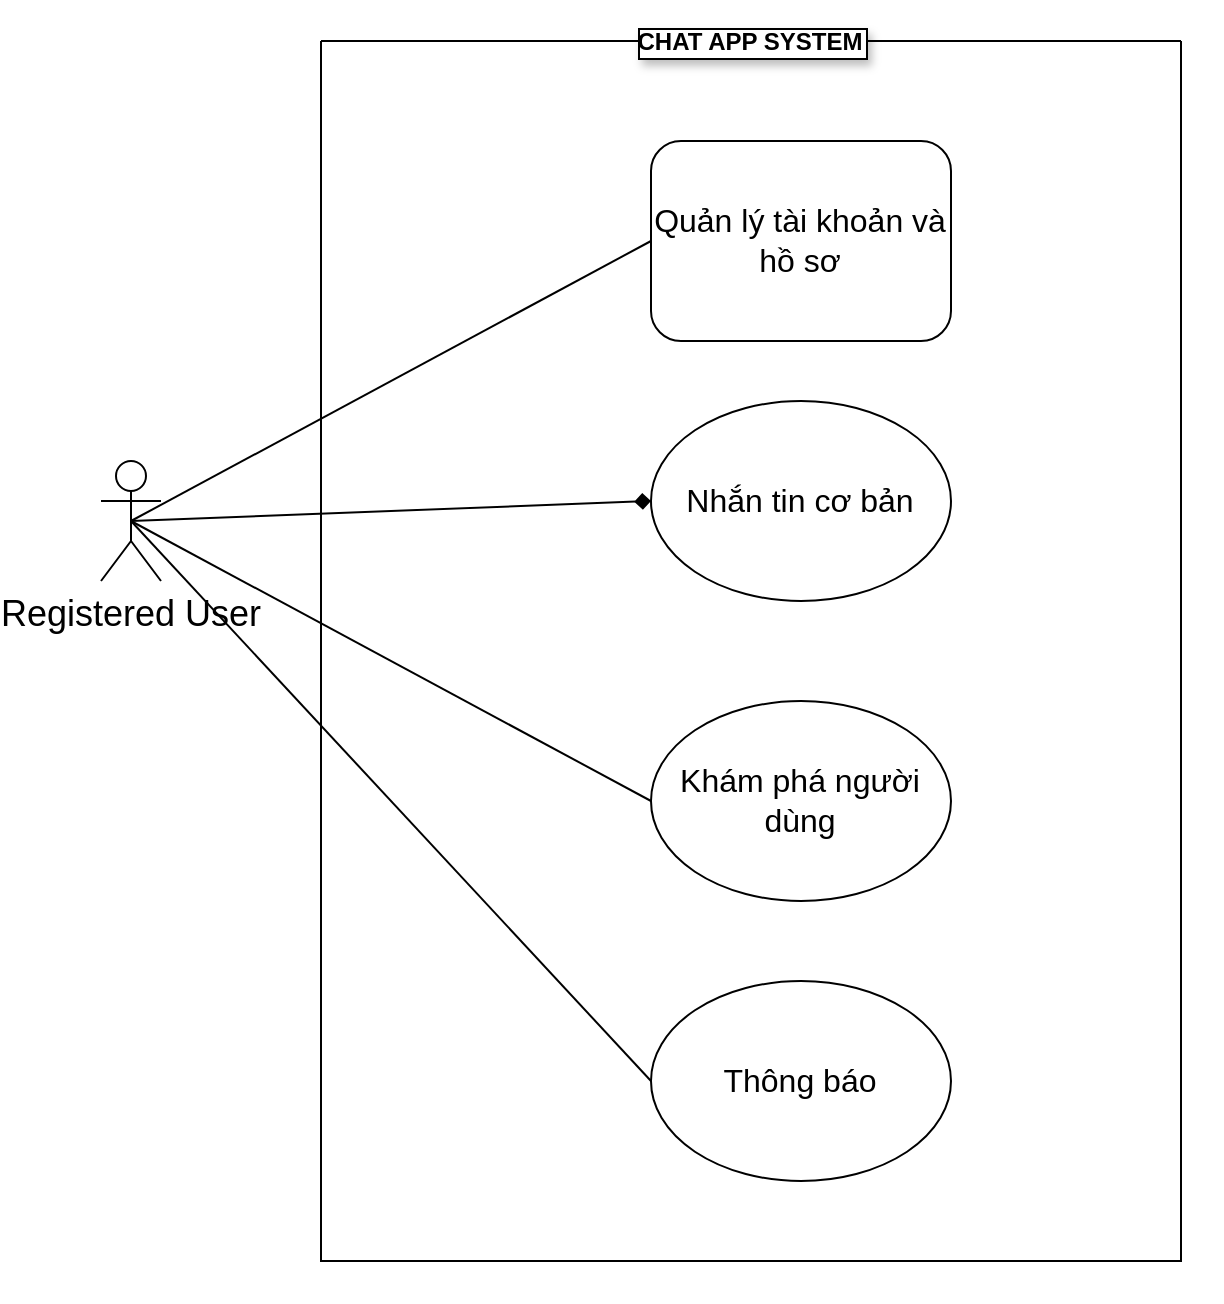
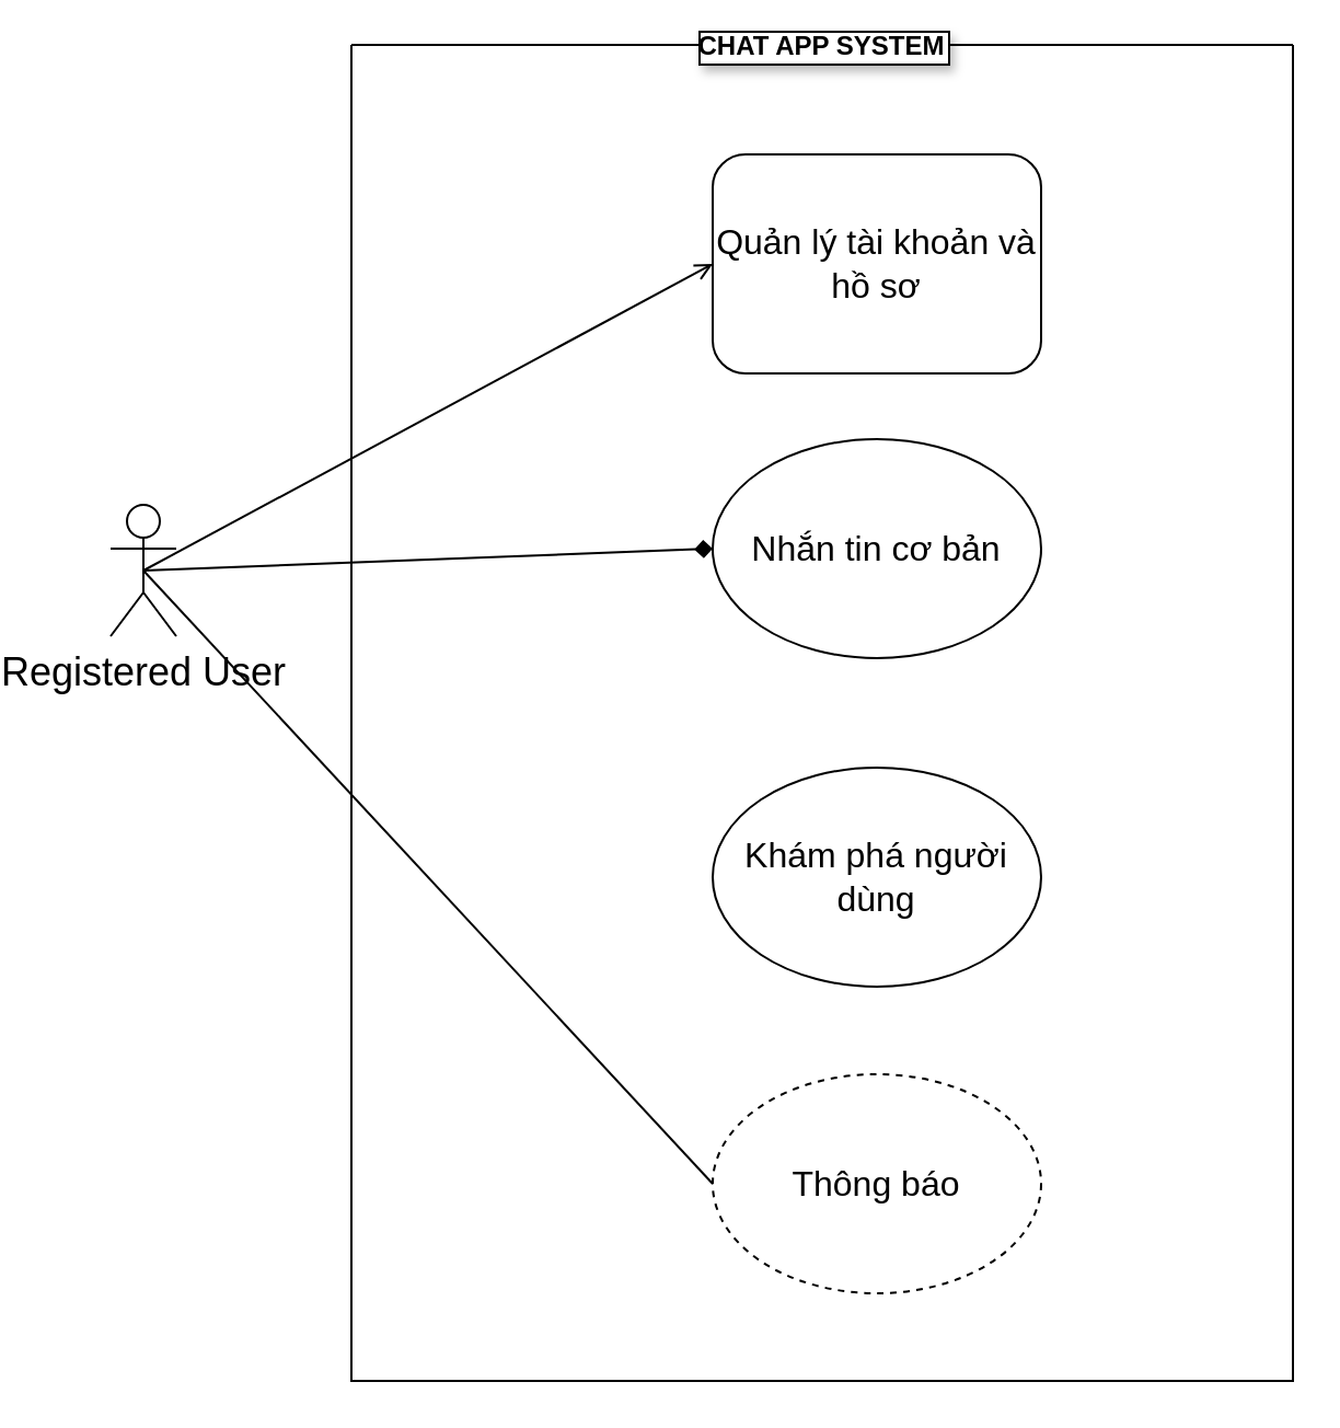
  <mxCell id="0" />
  <mxCell id="1" parent="0" />
- <mxCell id="2" style="rounded=0;orthogonalLoop=1;jettySize=auto;html=1;exitX=0.5;exitY=0.5;exitDx=0;exitDy=0;exitPerimeter=0;entryX=0;entryY=0.5;entryDx=0;entryDy=0;endArrow=none;startFill=0;" edge="1" parent="1" source="6" target="8"><mxGeometry relative="1" as="geometry" /></mxCell>
+ <mxCell id="2" style="rounded=0;orthogonalLoop=1;jettySize=auto;html=1;exitX=0.5;exitY=0.5;exitDx=0;exitDy=0;exitPerimeter=0;entryX=0;entryY=0.5;entryDx=0;entryDy=0;endArrow=open;startFill=0;" edge="1" parent="1" source="6" target="8"><mxGeometry relative="1" as="geometry" /></mxCell>
  <mxCell id="3" style="rounded=0;orthogonalLoop=1;jettySize=auto;html=1;exitX=0.5;exitY=0.5;exitDx=0;exitDy=0;exitPerimeter=0;entryX=0;entryY=0.5;entryDx=0;entryDy=0;endArrow=diamond;startFill=0;" edge="1" parent="1" source="6" target="9"><mxGeometry relative="1" as="geometry" /></mxCell>
- <mxCell id="4" style="rounded=0;orthogonalLoop=1;jettySize=auto;html=1;exitX=0.5;exitY=0.5;exitDx=0;exitDy=0;exitPerimeter=0;entryX=0;entryY=0.5;entryDx=0;entryDy=0;endArrow=none;startFill=0;" edge="1" parent="1" source="6" target="11"><mxGeometry relative="1" as="geometry" /></mxCell>
  <mxCell id="5" style="rounded=0;orthogonalLoop=1;jettySize=auto;html=1;exitX=0.5;exitY=0.5;exitDx=0;exitDy=0;exitPerimeter=0;entryX=0;entryY=0.5;entryDx=0;entryDy=0;endArrow=none;startFill=0;" edge="1" parent="1" source="6" target="10"><mxGeometry relative="1" as="geometry" /></mxCell>
  <mxCell id="6" value="&lt;span style=&quot;font-size: 18px;&quot;&gt;Registered User&lt;/span&gt;" style="shape=umlActor;verticalLabelPosition=bottom;verticalAlign=top;html=1;outlineConnect=0;" vertex="1" parent="1"><mxGeometry x="20" y="230" width="30" height="60" as="geometry" /></mxCell>
  <mxCell id="7" value="CHAT APP SYSTEM" style="swimlane;startSize=0;textShadow=1;labelBorderColor=default;labelBackgroundColor=default;" vertex="1" parent="1"><mxGeometry x="130" y="20" width="430" height="610" as="geometry" /></mxCell>
  <mxCell id="8" value="&lt;font size=&quot;3&quot;&gt;Quản lý tài khoản và hồ sơ&lt;/font&gt;" style="whiteSpace=wrap;html=1;rounded=1;" vertex="1" parent="7"><mxGeometry x="165" y="50" width="150" height="100" as="geometry" /></mxCell>
  <mxCell id="9" value="&lt;font size=&quot;3&quot;&gt;Nhắn tin cơ bản&lt;/font&gt;" style="ellipse;whiteSpace=wrap;html=1;" vertex="1" parent="7"><mxGeometry x="165" y="180" width="150" height="100" as="geometry" /></mxCell>
- <mxCell id="10" value="&lt;font size=&quot;3&quot;&gt;Thông báo&lt;/font&gt;" style="ellipse;whiteSpace=wrap;html=1;" vertex="1" parent="7"><mxGeometry x="165" y="470" width="150" height="100" as="geometry" /></mxCell>
+ <mxCell id="10" value="&lt;font size=&quot;3&quot;&gt;Thông báo&lt;/font&gt;" style="ellipse;whiteSpace=wrap;html=1;dashed=1;" vertex="1" parent="7"><mxGeometry x="165" y="470" width="150" height="100" as="geometry" /></mxCell>
  <mxCell id="11" value="&lt;font size=&quot;3&quot;&gt;Khám phá người dùng&lt;/font&gt;" style="ellipse;whiteSpace=wrap;html=1;" vertex="1" parent="7"><mxGeometry x="165" y="330" width="150" height="100" as="geometry" /></mxCell>
